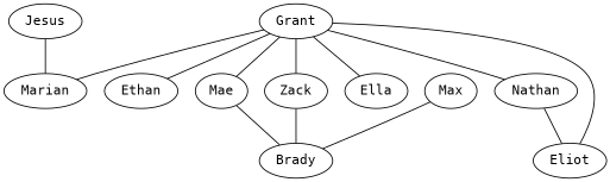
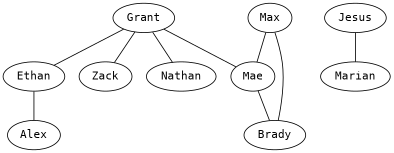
  graph {
    fontname="DejaVu Sans Mono"
    node [fontname="DejaVu Sans Mono"]
    edge [fontname="DejaVu Sans Mono"]
+   n1 [label=Alex]
    n2 [label=Ethan]
    n3 [label=Max]
    n4 [label=Mae]
    n5 [label=Brady]
    n6 [label=Jesus]
    n7 [label=Marian]
    n8 [label=Zack]
    n9 [label=Grant]
-   n10 [label=Ella]
    n11 [label=Nathan]
-   n12 [label=Eliot]
+   n2 -- n1
+   n3 -- n4
    n3 -- n5
    n4 -- n5
    n6 -- n7
-   n8 -- n5
    n9 -- n2
    n9 -- n4
-   n9 -- n7
    n9 -- n8
-   n9 -- n10
    n9 -- n11
-   n9 -- n12
-   n11 -- n12
  }
